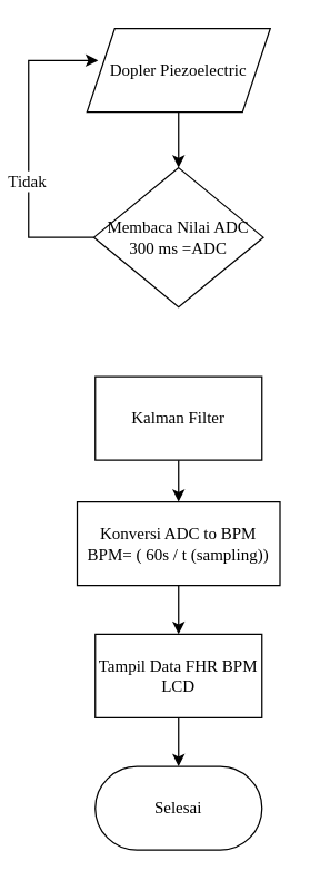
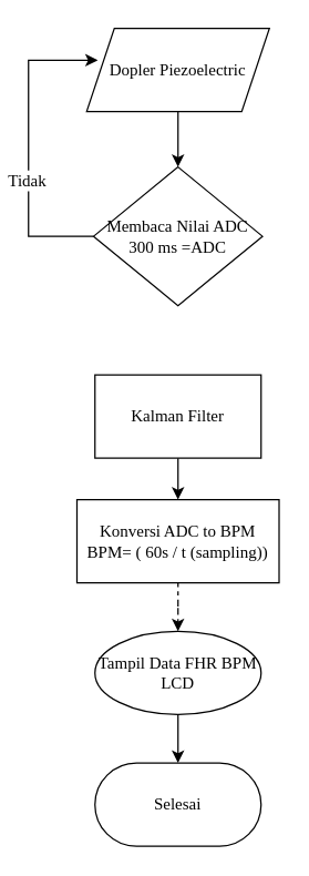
  <mxCell id="0" />
  <mxCell id="1" parent="0" />
  <mxCell id="2" style="edgeStyle=orthogonalEdgeStyle;rounded=0;orthogonalLoop=1;jettySize=auto;html=1;fontFamily=Times New Roman;fontSize=12;" edge="1" parent="1" source="3" target="6"><mxGeometry relative="1" as="geometry" /></mxCell>
  <mxCell id="3" value="Dopler Piezoelectric" style="shape=parallelogram;perimeter=parallelogramPerimeter;whiteSpace=wrap;html=1;fixedSize=1;fontFamily=Times New Roman;fontSize=12;" vertex="1" parent="1"><mxGeometry x="62" y="20" width="132" height="60" as="geometry" /></mxCell>
  <mxCell id="4" style="edgeStyle=orthogonalEdgeStyle;rounded=0;orthogonalLoop=1;jettySize=auto;html=1;entryX=0.061;entryY=0.383;entryDx=0;entryDy=0;entryPerimeter=0;fontFamily=Times New Roman;fontSize=12;" edge="1" parent="1" source="6" target="3"><mxGeometry relative="1" as="geometry"><Array as="points"><mxPoint x="20" y="170" /><mxPoint x="20" y="43" /></Array></mxGeometry></mxCell>
  <mxCell id="5" value="Tidak" style="edgeLabel;html=1;align=center;verticalAlign=middle;resizable=0;points=[];fontSize=12;fontFamily=Times New Roman;" vertex="1" connectable="0" parent="4"><mxGeometry x="-0.213" y="2" relative="1" as="geometry"><mxPoint as="offset" /></mxGeometry></mxCell>
  <mxCell id="6" value="Membaca Nilai ADC&lt;br&gt;300 ms =ADC" style="rhombus;whiteSpace=wrap;html=1;fontFamily=Times New Roman;fontSize=12;" vertex="1" parent="1"><mxGeometry x="67" y="120" width="122" height="100" as="geometry" /></mxCell>
  <mxCell id="7" style="edgeStyle=orthogonalEdgeStyle;rounded=0;orthogonalLoop=1;jettySize=auto;html=1;entryX=0.5;entryY=0;entryDx=0;entryDy=0;fontFamily=Times New Roman;fontSize=12;" edge="1" parent="1" source="8" target="10"><mxGeometry relative="1" as="geometry" /></mxCell>
  <mxCell id="8" value="Kalman Filter" style="rounded=0;whiteSpace=wrap;html=1;fontFamily=Times New Roman;fontSize=12;" vertex="1" parent="1"><mxGeometry x="68" y="270" width="120" height="60" as="geometry" /></mxCell>
- <mxCell id="9" style="edgeStyle=orthogonalEdgeStyle;rounded=0;orthogonalLoop=1;jettySize=auto;html=1;entryX=0.5;entryY=0;entryDx=0;entryDy=0;fontFamily=Times New Roman;fontSize=12;" edge="1" parent="1" source="10" target="12"><mxGeometry relative="1" as="geometry"><mxPoint x="128" y="450" as="targetPoint" /></mxGeometry></mxCell>
+ <mxCell id="9" style="edgeStyle=orthogonalEdgeStyle;rounded=0;orthogonalLoop=1;jettySize=auto;html=1;entryX=0.5;entryY=0;entryDx=0;entryDy=0;fontFamily=Times New Roman;fontSize=12;dashed=1;" edge="1" parent="1" source="10" target="12"><mxGeometry relative="1" as="geometry"><mxPoint x="128" y="450" as="targetPoint" /></mxGeometry></mxCell>
  <mxCell id="10" value="Konversi ADC to BPM&lt;br&gt;BPM= ( 60s / t (sampling))" style="rounded=0;whiteSpace=wrap;html=1;fontFamily=Times New Roman;fontSize=12;" vertex="1" parent="1"><mxGeometry x="55" y="360" width="146" height="60" as="geometry" /></mxCell>
  <mxCell id="11" style="edgeStyle=orthogonalEdgeStyle;rounded=0;orthogonalLoop=1;jettySize=auto;html=1;entryX=0.5;entryY=0;entryDx=0;entryDy=0;fontFamily=Times New Roman;fontSize=12;" edge="1" parent="1" source="12" target="13"><mxGeometry relative="1" as="geometry" /></mxCell>
- <mxCell id="12" value="Tampil Data FHR BPM LCD" style="rounded=0;whiteSpace=wrap;html=1;fontFamily=Times New Roman;fontSize=12;" vertex="1" parent="1"><mxGeometry x="68" y="455" width="120" height="60" as="geometry" /></mxCell>
+ <mxCell id="12" value="Tampil Data FHR BPM LCD" style="ellipse;whiteSpace=wrap;html=1;fontFamily=Times New Roman;fontSize=12;" vertex="1" parent="1"><mxGeometry x="68" y="455" width="120" height="60" as="geometry" /></mxCell>
  <mxCell id="13" value="Selesai" style="rounded=1;whiteSpace=wrap;html=1;fontFamily=Times New Roman;fontSize=12;arcSize=50;" vertex="1" parent="1"><mxGeometry x="68" y="550" width="120" height="60" as="geometry" /></mxCell>
